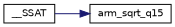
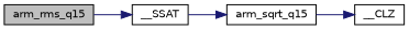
  digraph {
    rankdir=LR
    node [color=black fillcolor=white fontname=Helvetica fontsize=10 shape=record style=filled]
    edge [color=midnightblue fontname=Helvetica fontsize=10 labelfontname=Helvetica labelfontsize=10 style=solid]
+   n1 [fillcolor=grey75 fontcolor=black height=0.2 label=arm_rms_q15 width=0.4]
    n2 [height=0.2 label=__SSAT width=0.4]
    n3 [height=0.2 label=arm_sqrt_q15 width=0.4]
+   n4 [height=0.2 label=__CLZ width=0.4]
+   n1 -> n2
    n2 -> n3
+   n3 -> n4
  }
